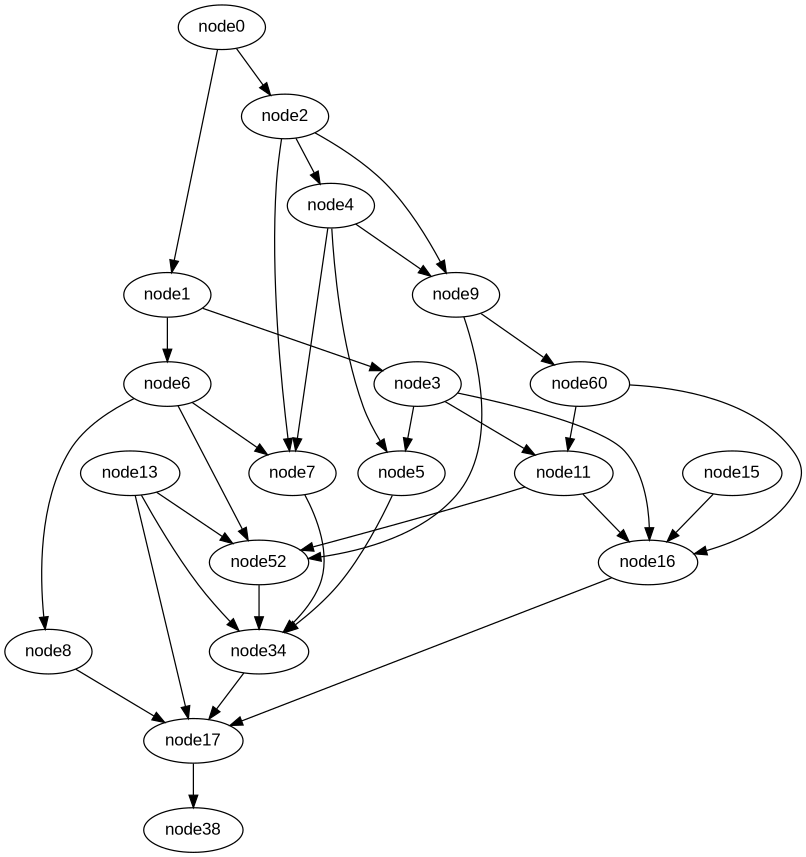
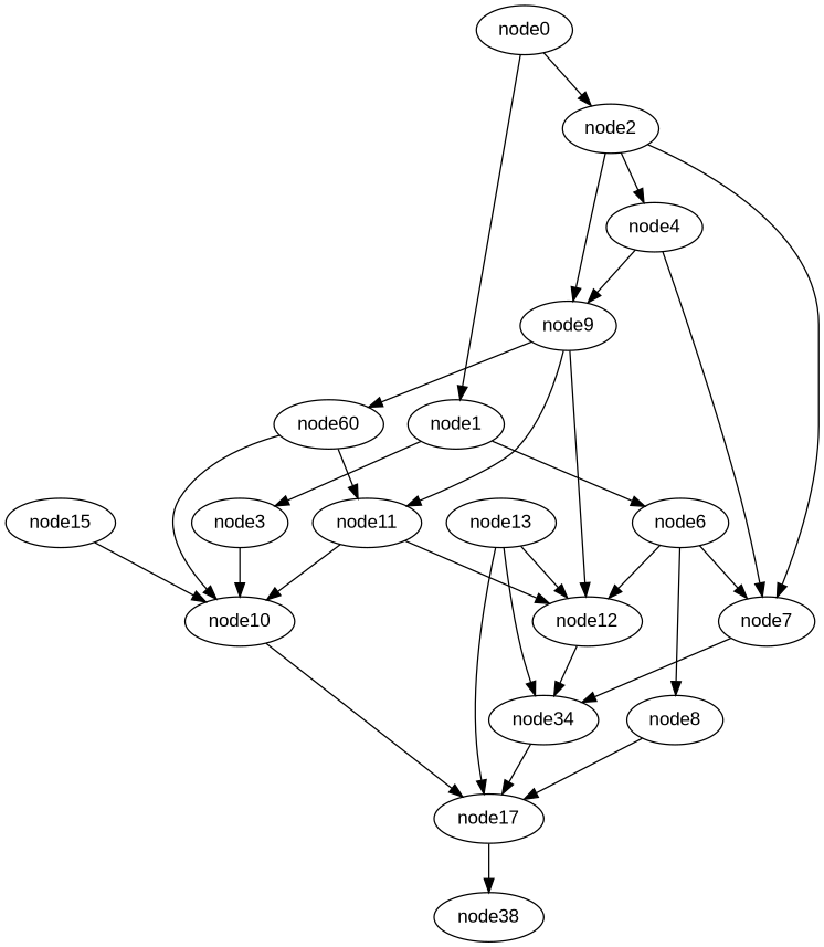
  digraph {
    fontname="Liberation Sans"
    node [fontname="Liberation Sans"]
    edge [fontname="Liberation Sans"]
    n1 [label=node38]
    node17
-   node16
+   node16 [label=node10]
    node15
    n5 [label=node34]
    node13
-   node12 [label=node52]
+   node12
    node11
    n9 [label=node60]
    node9
    node8
    node7
    node6
-   node5
    node4
    node3
    node2
    node1
    node0
    node17 -> n1
    node16 -> node17
    node15 -> node16
    n5 -> node17
    node13 -> node17
    node13 -> n5
    node13 -> node12
    node12 -> n5
    node11 -> node16
    node11 -> node12
    n9 -> node16
    n9 -> node11
    node9 -> node12
-   node3 -> node11
+   node9 -> node11
    node9 -> n9
    node8 -> node17
    node7 -> n5
    node6 -> node12
    node6 -> node8
    node6 -> node7
-   node5 -> n5
    node4 -> node9
    node4 -> node7
-   node4 -> node5
    node3 -> node16
-   node3 -> node5
    node2 -> node9
    node2 -> node7
    node2 -> node4
    node1 -> node6
    node1 -> node3
    node0 -> node2
    node0 -> node1
  }
